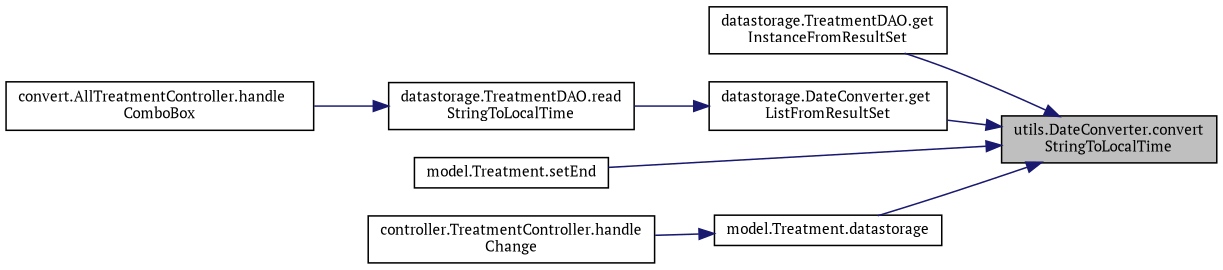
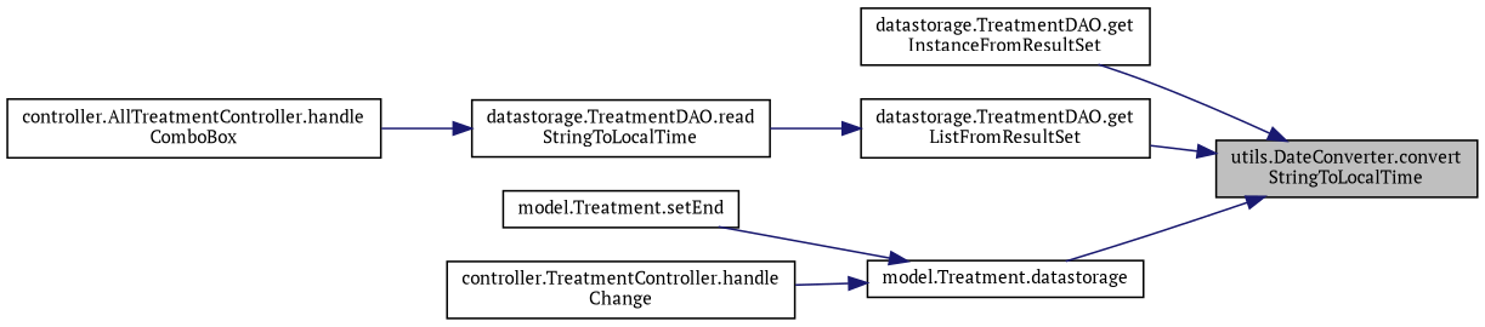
  digraph {
    fontname="PT Serif"
    rankdir=RL
    node [color=black fillcolor=white fontname="PT Serif" fontsize=10 shape=record style=filled]
    edge [color=midnightblue dir=back fontname="PT Serif" fontsize=10 labelfontname=Helvetica labelfontsize=10 style=solid]
    n1 [fillcolor=grey75 fontcolor=black height=0.2 label="utils.DateConverter.convert\lStringToLocalTime" width=0.4]
    n2 [height=0.2 label="datastorage.TreatmentDAO.get\lInstanceFromResultSet" width=0.4]
-   n3 [height=0.2 label="datastorage.DateConverter.get\lListFromResultSet" width=0.4]
+   n3 [height=0.2 label="datastorage.TreatmentDAO.get\lListFromResultSet" width=0.4]
    n4 [height=0.2 label="model.Treatment.datastorage" width=0.4]
    n5 [height=0.2 label="model.Treatment.setEnd" width=0.4]
    n6 [height=0.2 label="datastorage.TreatmentDAO.read\lStringToLocalTime" width=0.4]
    n7 [height=0.2 label="controller.TreatmentController.handle\lChange" width=0.4]
-   n8 [height=0.2 label="convert.AllTreatmentController.handle\lComboBox" width=0.4]
+   n8 [height=0.2 label="controller.AllTreatmentController.handle\lComboBox" width=0.4]
    n1 -> n2
    n1 -> n3
    n1 -> n4
-   n1 -> n5
+   n4 -> n5
    n3 -> n6
    n4 -> n7
    n6 -> n8
  }
